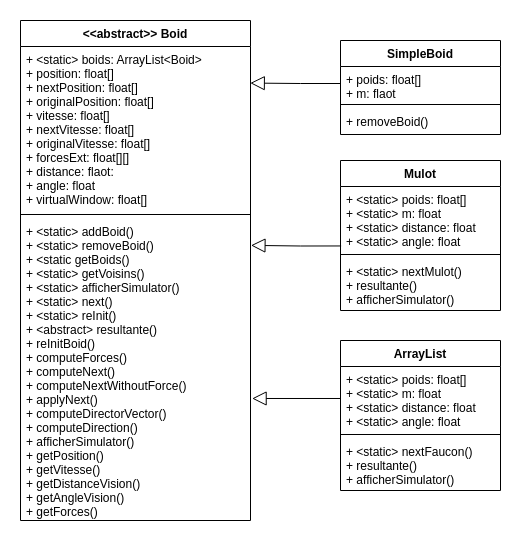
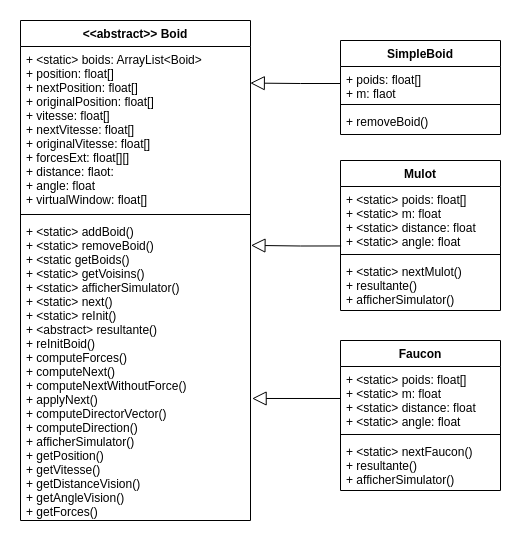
  <mxCell id="0" />
  <mxCell id="1" parent="0" />
  <mxCell id="2" value="&lt;&lt;abstract&gt;&gt; Boid" style="swimlane;fontStyle=1;align=center;verticalAlign=top;childLayout=stackLayout;horizontal=1;startSize=26;horizontalStack=0;resizeParent=1;resizeParentMax=0;resizeLast=0;collapsible=1;marginBottom=0;" vertex="1" parent="1"><mxGeometry x="20" y="20" width="230" height="500" as="geometry" /></mxCell>
  <mxCell id="3" value="+ &lt;static&gt; boids: ArrayList&lt;Boid&gt;&#10;+ position: float[]&#10;+ nextPosition: float[]&#10;+ originalPosition: float[]&#10;+ vitesse: float[]&#10;+ nextVitesse: float[]&#10;+ originalVitesse: float[]&#10;+ forcesExt: float[][]&#10;+ distance: flaot:&#10;+ angle: float&#10;+ virtualWindow: float[]" style="text;strokeColor=none;fillColor=none;align=left;verticalAlign=top;spacingLeft=4;spacingRight=4;overflow=hidden;rotatable=0;points=[[0,0.5],[1,0.5]];portConstraint=eastwest;" vertex="1" parent="2"><mxGeometry y="26" width="230" height="164" as="geometry" /></mxCell>
  <mxCell id="4" value="" style="line;strokeWidth=1;fillColor=none;align=left;verticalAlign=middle;spacingTop=-1;spacingLeft=3;spacingRight=3;rotatable=0;labelPosition=right;points=[];portConstraint=eastwest;" vertex="1" parent="2"><mxGeometry y="190" width="230" height="8" as="geometry" /></mxCell>
  <mxCell id="5" value="+ &lt;static&gt; addBoid()&#10;+ &lt;static&gt; removeBoid()&#10;+ &lt;static getBoids()&#10;+ &lt;static&gt; getVoisins()&#10;+ &lt;static&gt; afficherSimulator()&#10;+ &lt;static&gt; next()&#10;+ &lt;static&gt; reInit()&#10;+ &lt;abstract&gt; resultante()&#10;+ reInitBoid()&#10;+ computeForces()&#10;+ computeNext()&#10;+ computeNextWithoutForce()&#10;+ applyNext()&#10;+ computeDirectorVector()&#10;+ computeDirection()&#10;+ afficherSimulator()&#10;+ getPosition()&#10;+ getVitesse()&#10;+ getDistanceVision()&#10;+ getAngleVision()&#10;+ getForces()" style="text;strokeColor=none;fillColor=none;align=left;verticalAlign=top;spacingLeft=4;spacingRight=4;overflow=hidden;rotatable=0;points=[[0,0.5],[1,0.5]];portConstraint=eastwest;" vertex="1" parent="2"><mxGeometry y="198" width="230" height="302" as="geometry" /></mxCell>
  <mxCell id="6" value="SimpleBoid" style="swimlane;fontStyle=1;align=center;verticalAlign=top;childLayout=stackLayout;horizontal=1;startSize=26;horizontalStack=0;resizeParent=1;resizeParentMax=0;resizeLast=0;collapsible=1;marginBottom=0;" vertex="1" parent="1"><mxGeometry x="340" y="40" width="160" height="94" as="geometry" /></mxCell>
  <mxCell id="7" value="+ poids: float[]&#10;+ m: flaot" style="text;strokeColor=none;fillColor=none;align=left;verticalAlign=top;spacingLeft=4;spacingRight=4;overflow=hidden;rotatable=0;points=[[0,0.5],[1,0.5]];portConstraint=eastwest;" vertex="1" parent="6"><mxGeometry y="26" width="160" height="34" as="geometry" /></mxCell>
  <mxCell id="8" value="" style="line;strokeWidth=1;fillColor=none;align=left;verticalAlign=middle;spacingTop=-1;spacingLeft=3;spacingRight=3;rotatable=0;labelPosition=right;points=[];portConstraint=eastwest;" vertex="1" parent="6"><mxGeometry y="60" width="160" height="8" as="geometry" /></mxCell>
  <mxCell id="9" value="+ removeBoid()" style="text;strokeColor=none;fillColor=none;align=left;verticalAlign=top;spacingLeft=4;spacingRight=4;overflow=hidden;rotatable=0;points=[[0,0.5],[1,0.5]];portConstraint=eastwest;" vertex="1" parent="6"><mxGeometry y="68" width="160" height="26" as="geometry" /></mxCell>
  <mxCell id="10" value="Mulot" style="swimlane;fontStyle=1;align=center;verticalAlign=top;childLayout=stackLayout;horizontal=1;startSize=26;horizontalStack=0;resizeParent=1;resizeParentMax=0;resizeLast=0;collapsible=1;marginBottom=0;" vertex="1" parent="1"><mxGeometry x="340" y="160" width="160" height="150" as="geometry" /></mxCell>
  <mxCell id="11" value="+ &lt;static&gt; poids: float[]&#10;+ &lt;static&gt; m: float&#10;+ &lt;static&gt; distance: float&#10;+ &lt;static&gt; angle: float" style="text;strokeColor=none;fillColor=none;align=left;verticalAlign=top;spacingLeft=4;spacingRight=4;overflow=hidden;rotatable=0;points=[[0,0.5],[1,0.5]];portConstraint=eastwest;" vertex="1" parent="10"><mxGeometry y="26" width="160" height="64" as="geometry" /></mxCell>
  <mxCell id="12" value="" style="line;strokeWidth=1;fillColor=none;align=left;verticalAlign=middle;spacingTop=-1;spacingLeft=3;spacingRight=3;rotatable=0;labelPosition=right;points=[];portConstraint=eastwest;" vertex="1" parent="10"><mxGeometry y="90" width="160" height="8" as="geometry" /></mxCell>
  <mxCell id="13" value="+ &lt;static&gt; nextMulot()&#10;+ resultante()&#10;+ afficherSimulator()" style="text;strokeColor=none;fillColor=none;align=left;verticalAlign=top;spacingLeft=4;spacingRight=4;overflow=hidden;rotatable=0;points=[[0,0.5],[1,0.5]];portConstraint=eastwest;" vertex="1" parent="10"><mxGeometry y="98" width="160" height="52" as="geometry" /></mxCell>
- <mxCell id="14" value="ArrayList" style="swimlane;fontStyle=1;align=center;verticalAlign=top;childLayout=stackLayout;horizontal=1;startSize=26;horizontalStack=0;resizeParent=1;resizeParentMax=0;resizeLast=0;collapsible=1;marginBottom=0;" vertex="1" parent="1"><mxGeometry x="340" y="340" width="160" height="150" as="geometry" /></mxCell>
+ <mxCell id="14" value="Faucon" style="swimlane;fontStyle=1;align=center;verticalAlign=top;childLayout=stackLayout;horizontal=1;startSize=26;horizontalStack=0;resizeParent=1;resizeParentMax=0;resizeLast=0;collapsible=1;marginBottom=0;" vertex="1" parent="1"><mxGeometry x="340" y="340" width="160" height="150" as="geometry" /></mxCell>
  <mxCell id="15" value="+ &lt;static&gt; poids: float[]&#10;+ &lt;static&gt; m: float&#10;+ &lt;static&gt; distance: float&#10;+ &lt;static&gt; angle: float" style="text;strokeColor=none;fillColor=none;align=left;verticalAlign=top;spacingLeft=4;spacingRight=4;overflow=hidden;rotatable=0;points=[[0,0.5],[1,0.5]];portConstraint=eastwest;" vertex="1" parent="14"><mxGeometry y="26" width="160" height="64" as="geometry" /></mxCell>
  <mxCell id="16" value="" style="line;strokeWidth=1;fillColor=none;align=left;verticalAlign=middle;spacingTop=-1;spacingLeft=3;spacingRight=3;rotatable=0;labelPosition=right;points=[];portConstraint=eastwest;" vertex="1" parent="14"><mxGeometry y="90" width="160" height="8" as="geometry" /></mxCell>
  <mxCell id="17" value="+ &lt;static&gt; nextFaucon()&#10;+ resultante()&#10;+ afficherSimulator()" style="text;strokeColor=none;fillColor=none;align=left;verticalAlign=top;spacingLeft=4;spacingRight=4;overflow=hidden;rotatable=0;points=[[0,0.5],[1,0.5]];portConstraint=eastwest;" vertex="1" parent="14"><mxGeometry y="98" width="160" height="52" as="geometry" /></mxCell>
  <mxCell id="18" style="edgeStyle=orthogonalEdgeStyle;rounded=0;orthogonalLoop=1;jettySize=auto;html=1;entryX=0.999;entryY=0.223;entryDx=0;entryDy=0;endSize=12;endArrow=block;endFill=0;entryPerimeter=0;" edge="1" parent="1" source="7" target="3"><mxGeometry relative="1" as="geometry" /></mxCell>
  <mxCell id="19" style="edgeStyle=orthogonalEdgeStyle;rounded=0;orthogonalLoop=1;jettySize=auto;html=1;entryX=1.002;entryY=0.089;entryDx=0;entryDy=0;entryPerimeter=0;endArrow=block;endFill=0;endSize=12;exitX=0.004;exitY=0.929;exitDx=0;exitDy=0;exitPerimeter=0;" edge="1" parent="1" source="11" target="5"><mxGeometry relative="1" as="geometry" /></mxCell>
  <mxCell id="20" style="edgeStyle=orthogonalEdgeStyle;rounded=0;orthogonalLoop=1;jettySize=auto;html=1;entryX=1.007;entryY=0.596;entryDx=0;entryDy=0;entryPerimeter=0;endArrow=block;endFill=0;endSize=12;" edge="1" parent="1" source="15" target="5"><mxGeometry relative="1" as="geometry" /></mxCell>
